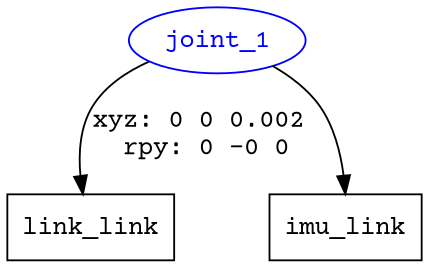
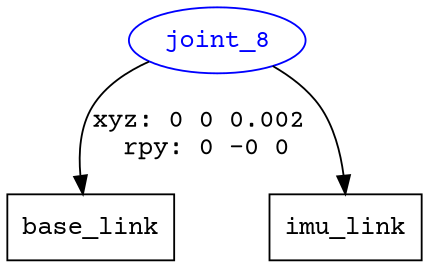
  digraph {
    fontname="Courier Prime"
    node [fontname="Courier Prime" shape=box]
    edge [fontname="Courier Prime"]
-   n1 [label=link_link]
-   joint_1 [color=blue fontcolor=blue shape=ellipse]
+   n1 [label=base_link]
+   joint_1 [color=blue fontcolor=blue shape=ellipse label=joint_8]
    n3 [label=imu_link]
    joint_1 -> n1 [label="xyz: 0 0 0.002 \nrpy: 0 -0 0"]
    joint_1 -> n3
  }
